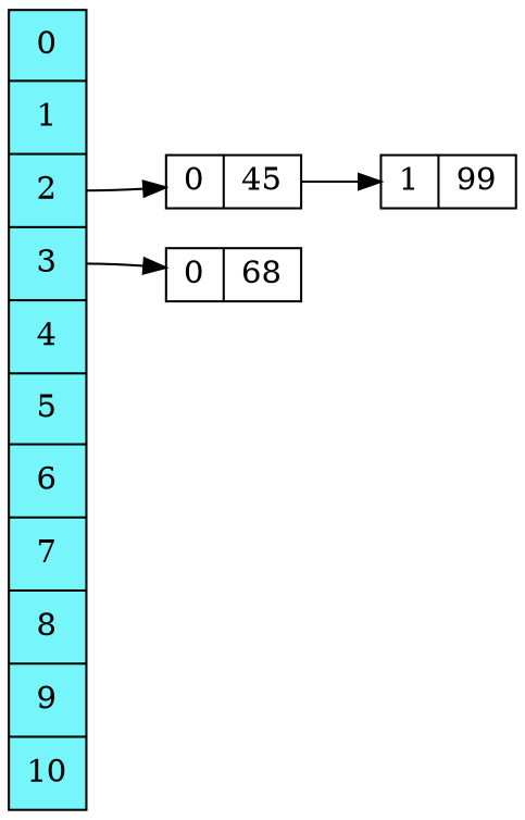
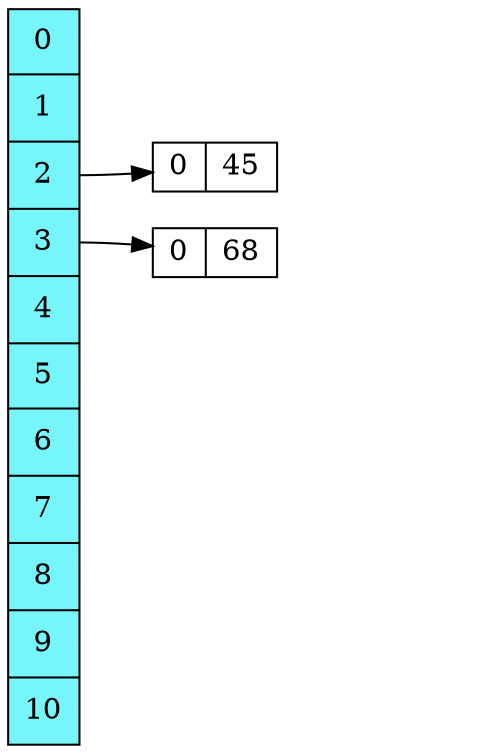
  digraph {
    rankdir=LR
    node [shape=record]
    n1 [fillcolor="#76F6FA" fontcolor="#000000" height=5 label="<0> 0 | <1> 1 | <2> 2 | <3> 3 | <4> 4 | <5> 5 | <6> 6 | <7> 7 | <8> 8 | <9> 9 | <10> 10" style=filled width=0.1]
    n2 [height=0.1 label="{<e> 0 | 45}" width=0.8]
    n3 [height=0.1 label="{<e> 0 | 68}" width=0.8]
-   n4 [height=0.1 label="{<e> 1 | 99}" width=0.8]
    n1 -> n2 [tailport=2]
    n1 -> n3 [tailport=3]
-   n2 -> n4
  }
